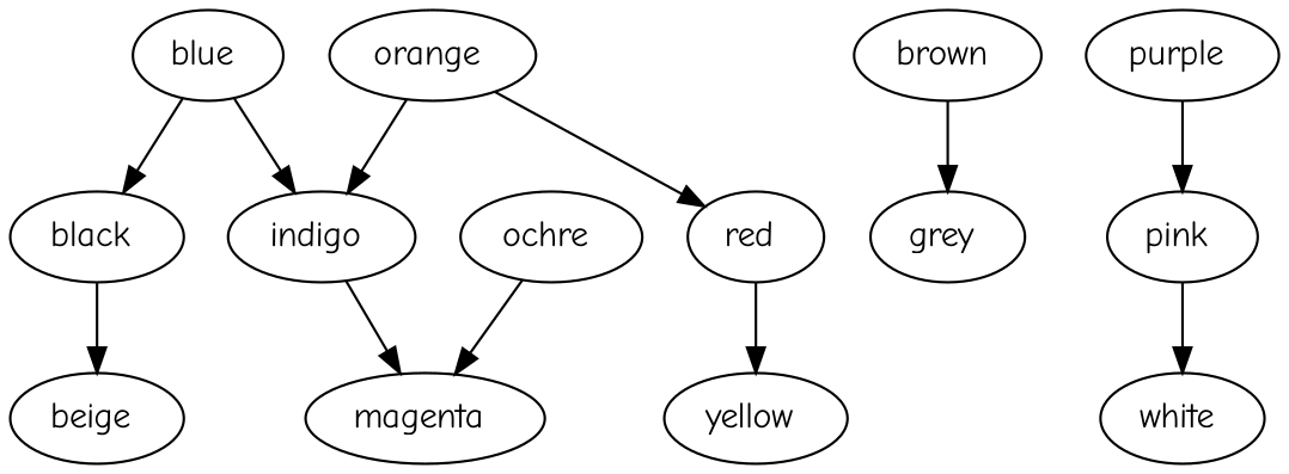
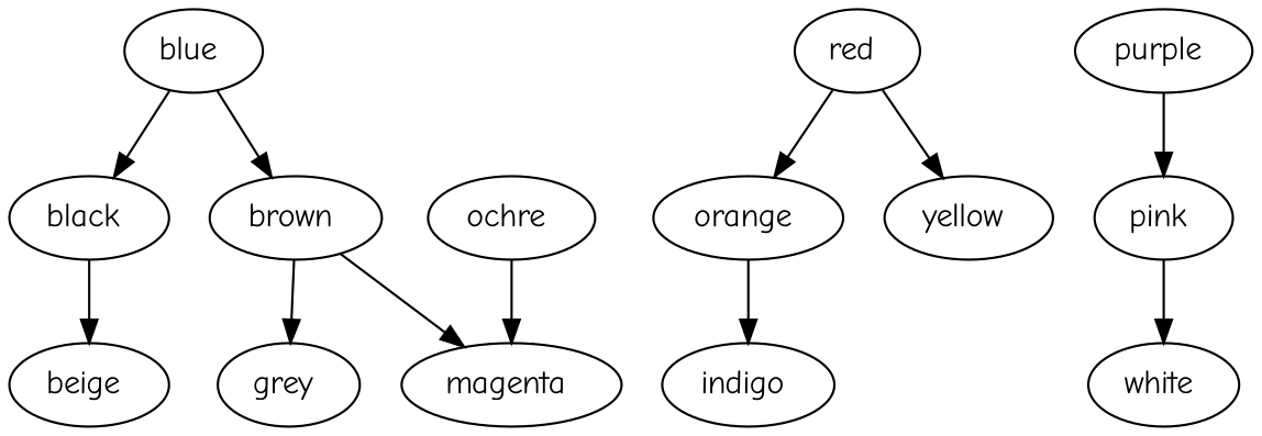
  digraph {
    fontname="Comic Neue"
    node [fontname="Comic Neue"]
    edge [fontname="Comic Neue"]
    "blue "
    "black "
    "brown "
    "orange "
    "indigo "
    "red "
    "beige "
    "grey "
    "magenta "
    "yellow "
    "purple "
    "pink "
    "ochre "
    "white "
    "blue " -> "black "
-   "blue " -> "indigo "
+   "blue " -> "brown "
    "black " -> "beige "
    "brown " -> "grey "
    "orange " -> "indigo "
-   "orange " -> "red "
-   "indigo " -> "magenta "
+   "red " -> "orange "
+   "brown " -> "magenta "
    "red " -> "yellow "
    "purple " -> "pink "
    "pink " -> "white "
    "ochre " -> "magenta "
  }
